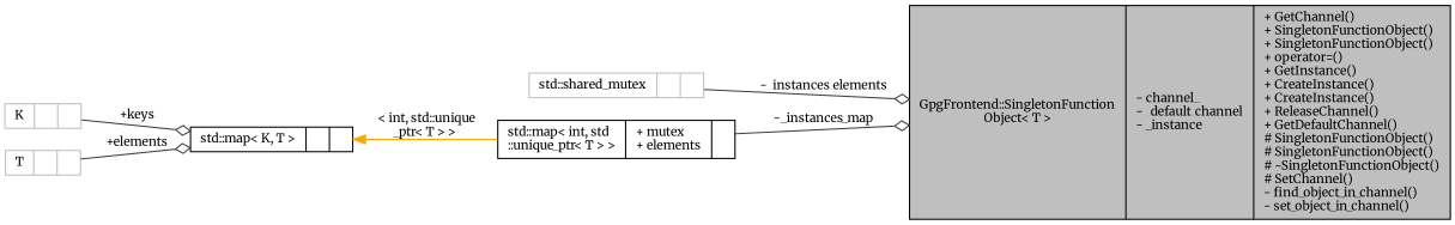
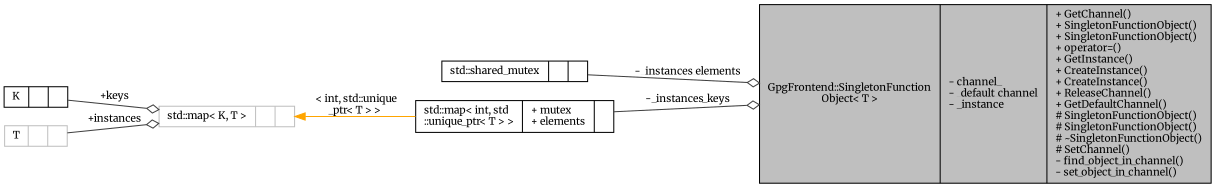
  digraph {
    fontname=Merriweather
    rankdir=LR
    node [color=black fillcolor=white fontname=Merriweather fontsize=10 shape=record style=filled]
    edge [arrowhead=odiamond color=grey25 fontname=Merriweather fontsize=10 labelfontname=Helvetica labelfontsize=10 style=solid]
    n1 [fillcolor=grey75 fontcolor=black height=0.2 label="{GpgFrontend::SingletonFunction\lObject\< T \>\n|- channel_\l- _default_channel\l- _instance\l|+ GetChannel()\l+ SingletonFunctionObject()\l+ SingletonFunctionObject()\l+ operator=()\l+ GetInstance()\l+ CreateInstance()\l+ CreateInstance()\l+ ReleaseChannel()\l+ GetDefaultChannel()\l# SingletonFunctionObject()\l# SingletonFunctionObject()\l# ~SingletonFunctionObject()\l# SetChannel()\l- find_object_in_channel()\l- set_object_in_channel()\l}" width=0.4]
-   n2 [color=grey75 height=0.2 label="{std::shared_mutex\n||}" width=0.4]
+   n2 [height=0.2 label="{std::shared_mutex\n||}" width=0.4]
    n3 [height=0.2 label="{std::map\< int, std\l::unique_ptr\< T \> \>\n|+ mutex\l+ elements\l|}" width=0.4]
-   n4 [height=0.2 label="{std::map\< K, T \>\n||}" width=0.4]
-   n5 [color=grey75 height=0.2 label="{K\n||}" width=0.4]
+   n4 [color=grey75 height=0.2 label="{std::map\< K, T \>\n||}" width=0.4]
+   n5 [height=0.2 label="{K\n||}" width=0.4]
    n6 [color=grey75 height=0.2 label="{T\n||}" width=0.4]
    n2 -> n1 [label=" -_instances_elements"]
-   n3 -> n1 [label=" -_instances_map"]
+   n3 -> n1 [label=" -_instances_keys"]
    n4 -> n3 [color=orange dir=back label=" \< int, std::unique\l_ptr\< T \> \>" arrowhead=""]
    n5 -> n4 [label=" +keys"]
-   n6 -> n4 [label=" +elements"]
+   n6 -> n4 [label=" +instances"]
  }
